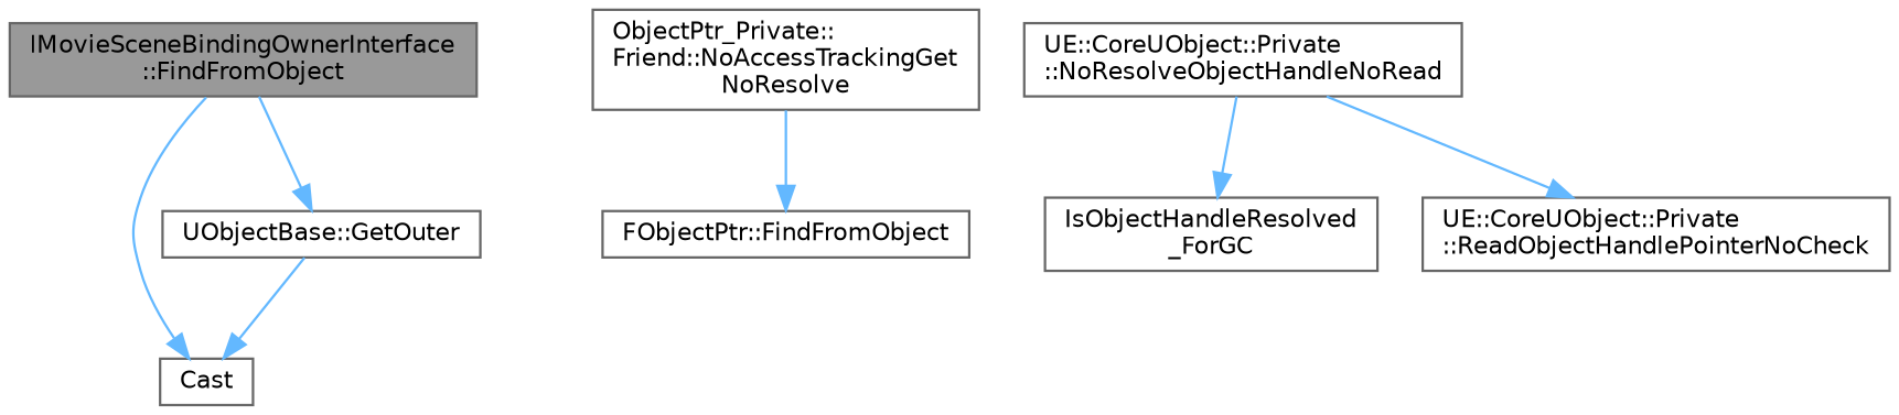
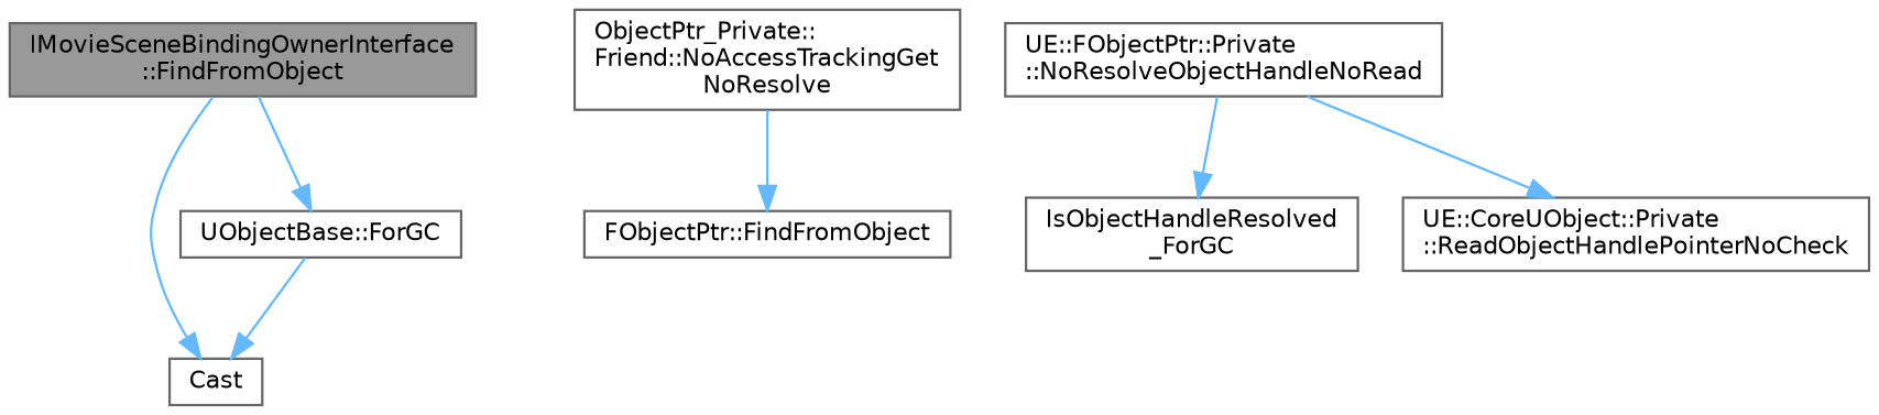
  digraph {
    rankdir=TB
    node [color=grey40 fillcolor=white fontname=Helvetica fontsize=10 shape=box style=filled]
    edge [color=steelblue1 fontname=Helvetica fontsize=10 labelfontname=Helvetica labelfontsize=10 style=solid]
    n1 [color=gray40 fillcolor=grey60 fontcolor=black height=0.2 label="IMovieSceneBindingOwnerInterface\l::FindFromObject" width=0.4]
    n2 [height=0.2 label=Cast width=0.4]
-   n3 [height=0.2 label="UObjectBase::GetOuter" width=0.4]
+   n3 [height=0.2 label="UObjectBase::ForGC" width=0.4]
    n4 [height=0.2 label="ObjectPtr_Private::\lFriend::NoAccessTrackingGet\lNoResolve" width=0.4]
    n5 [height=0.2 label="FObjectPtr::FindFromObject" width=0.4]
-   n6 [height=0.2 label="UE::CoreUObject::Private\l::NoResolveObjectHandleNoRead" width=0.4]
+   n6 [height=0.2 label="UE::FObjectPtr::Private\l::NoResolveObjectHandleNoRead" width=0.4]
    n7 [height=0.2 label="IsObjectHandleResolved\l_ForGC" width=0.4]
    n8 [height=0.2 label="UE::CoreUObject::Private\l::ReadObjectHandlePointerNoCheck" width=0.4]
    n1 -> n2
    n1 -> n3
    n3 -> n2
    n4 -> n5
    n6 -> n7
    n6 -> n8
  }
